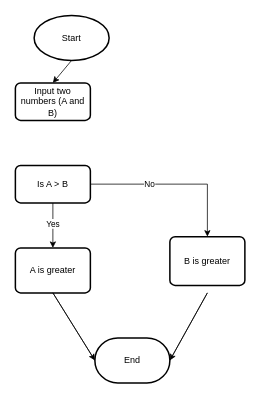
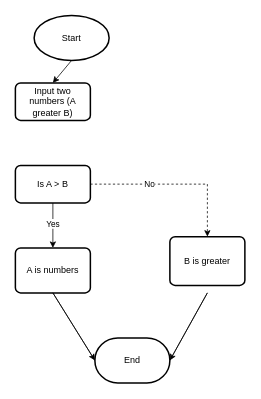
  <mxCell id="0" />
  <mxCell id="1" parent="0" />
  <mxCell id="2" value="" style="endArrow=classic;html=1;rounded=0;entryX=0.5;entryY=0;entryDx=0;entryDy=0;" edge="1" parent="1" target="7"><mxGeometry width="50" height="50" relative="1" as="geometry"><mxPoint x="70" y="270" as="sourcePoint" /><mxPoint x="70" y="310" as="targetPoint" /><Array as="points" /></mxGeometry></mxCell>
  <mxCell id="3" value="Yes" style="edgeLabel;html=1;align=center;verticalAlign=middle;resizable=0;points=[];" vertex="1" connectable="0" parent="2"><mxGeometry x="-0.114" y="-1" relative="1" as="geometry"><mxPoint as="offset" /></mxGeometry></mxCell>
  <mxCell id="4" value="Start" style="strokeWidth=2;html=1;shape=mxgraph.flowchart.start_1;whiteSpace=wrap;" vertex="1" parent="1"><mxGeometry x="45" y="20" width="100" height="60" as="geometry" /></mxCell>
  <mxCell id="5" value="" style="edgeStyle=orthogonalEdgeStyle;rounded=0;orthogonalLoop=1;jettySize=auto;html=1;" edge="1" parent="1" target="7"><mxGeometry relative="1" as="geometry"><mxPoint x="70" y="360" as="sourcePoint" /></mxGeometry></mxCell>
  <mxCell id="6" style="edgeStyle=orthogonalEdgeStyle;rounded=0;orthogonalLoop=1;jettySize=auto;html=1;exitX=0.5;exitY=1;exitDx=0;exitDy=0;" edge="1" parent="1"><mxGeometry relative="1" as="geometry"><mxPoint x="70" y="360" as="sourcePoint" /><mxPoint x="70" y="360" as="targetPoint" /></mxGeometry></mxCell>
- <mxCell id="7" value="A is greater" style="rounded=1;whiteSpace=wrap;html=1;absoluteArcSize=1;arcSize=14;strokeWidth=2;" vertex="1" parent="1"><mxGeometry x="20" y="330" width="100" height="60" as="geometry" /></mxCell>
+ <mxCell id="7" value="A is numbers" style="rounded=1;whiteSpace=wrap;html=1;absoluteArcSize=1;arcSize=14;strokeWidth=2;" vertex="1" parent="1"><mxGeometry x="20" y="330" width="100" height="60" as="geometry" /></mxCell>
  <mxCell id="8" value="End" style="strokeWidth=2;html=1;shape=mxgraph.flowchart.terminator;whiteSpace=wrap;" vertex="1" parent="1"><mxGeometry x="126" y="450" width="100" height="60" as="geometry" /></mxCell>
- <mxCell id="9" value="&lt;div&gt;Input two numbers (A and B)&lt;/div&gt;" style="rounded=1;whiteSpace=wrap;html=1;absoluteArcSize=1;arcSize=14;strokeWidth=2;" vertex="1" parent="1"><mxGeometry x="20" y="110" width="100" height="50" as="geometry" /></mxCell>
+ <mxCell id="9" value="&lt;div&gt;Input two numbers (A greater B)&lt;/div&gt;" style="rounded=1;whiteSpace=wrap;html=1;absoluteArcSize=1;arcSize=14;strokeWidth=2;" vertex="1" parent="1"><mxGeometry x="20" y="110" width="100" height="50" as="geometry" /></mxCell>
  <mxCell id="10" value="" style="endArrow=classic;html=1;rounded=0;exitX=0.5;exitY=1;exitDx=0;exitDy=0;exitPerimeter=0;entryX=0.5;entryY=0;entryDx=0;entryDy=0;" edge="1" parent="1" source="4"><mxGeometry width="50" height="50" relative="1" as="geometry"><mxPoint x="80" y="170" as="sourcePoint" /><mxPoint x="70" y="110" as="targetPoint" /><Array as="points" /></mxGeometry></mxCell>
  <mxCell id="11" style="edgeStyle=orthogonalEdgeStyle;rounded=0;orthogonalLoop=1;jettySize=auto;html=1;exitX=0.5;exitY=0;exitDx=0;exitDy=0;entryX=0.5;entryY=0;entryDx=0;entryDy=0;" edge="1" parent="1" source="15" target="15"><mxGeometry relative="1" as="geometry" /></mxCell>
  <mxCell id="12" value="&lt;div&gt;Is A &amp;gt; B&lt;/div&gt;" style="rounded=1;whiteSpace=wrap;html=1;absoluteArcSize=1;arcSize=14;strokeWidth=2;" vertex="1" parent="1"><mxGeometry x="20" y="220" width="100" height="50" as="geometry" /></mxCell>
- <mxCell id="13" value="" style="edgeStyle=orthogonalEdgeStyle;rounded=0;orthogonalLoop=1;jettySize=auto;html=1;entryX=0.5;entryY=0;entryDx=0;entryDy=0;exitX=1;exitY=0.5;exitDx=0;exitDy=0;entryPerimeter=0;" edge="1" parent="1" source="12" target="15"><mxGeometry x="-0.267" relative="1" as="geometry"><mxPoint x="120" y="245" as="sourcePoint" /><mxPoint x="86" y="500" as="targetPoint" /><Array as="points" /><mxPoint as="offset" /></mxGeometry></mxCell>
+ <mxCell id="13" value="" style="edgeStyle=orthogonalEdgeStyle;rounded=0;orthogonalLoop=1;jettySize=auto;html=1;entryX=0.5;entryY=0;entryDx=0;entryDy=0;exitX=1;exitY=0.5;exitDx=0;exitDy=0;entryPerimeter=0;dashed=1;" edge="1" parent="1" source="12" target="15"><mxGeometry x="-0.267" relative="1" as="geometry"><mxPoint x="120" y="245" as="sourcePoint" /><mxPoint x="86" y="500" as="targetPoint" /><Array as="points" /><mxPoint as="offset" /></mxGeometry></mxCell>
  <mxCell id="14" value="No" style="edgeLabel;html=1;align=center;verticalAlign=middle;resizable=0;points=[];" vertex="1" connectable="0" parent="13"><mxGeometry x="-0.311" y="1" relative="1" as="geometry"><mxPoint as="offset" /></mxGeometry></mxCell>
  <mxCell id="15" value="B is greater" style="rounded=1;whiteSpace=wrap;html=1;absoluteArcSize=1;arcSize=14;strokeWidth=2;" vertex="1" parent="1"><mxGeometry x="226" y="315" width="100" height="65" as="geometry" /></mxCell>
  <mxCell id="16" value="" style="endArrow=classic;html=1;rounded=0;exitX=0;exitY=0.5;exitDx=0;exitDy=0;exitPerimeter=0;entryX=0;entryY=0.5;entryDx=0;entryDy=0;entryPerimeter=0;" edge="1" parent="1" source="8" target="8"><mxGeometry width="50" height="50" relative="1" as="geometry"><mxPoint x="36" y="410" as="sourcePoint" /><mxPoint x="86" y="360" as="targetPoint" /><Array as="points"><mxPoint x="70" y="390" /></Array></mxGeometry></mxCell>
  <mxCell id="17" value="" style="endArrow=classic;html=1;rounded=0;exitX=1;exitY=0.5;exitDx=0;exitDy=0;exitPerimeter=0;" edge="1" parent="1" source="8"><mxGeometry width="50" height="50" relative="1" as="geometry"><mxPoint x="36" y="410" as="sourcePoint" /><mxPoint x="226" y="480" as="targetPoint" /><Array as="points"><mxPoint x="276" y="390" /></Array></mxGeometry></mxCell>
